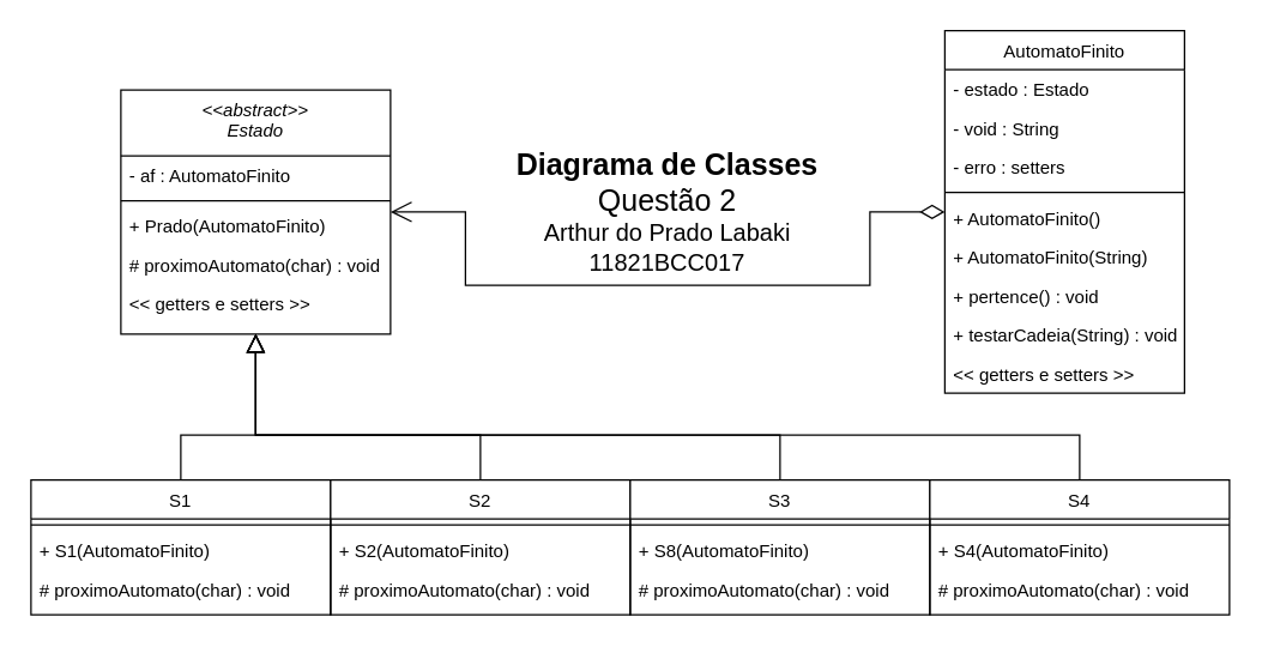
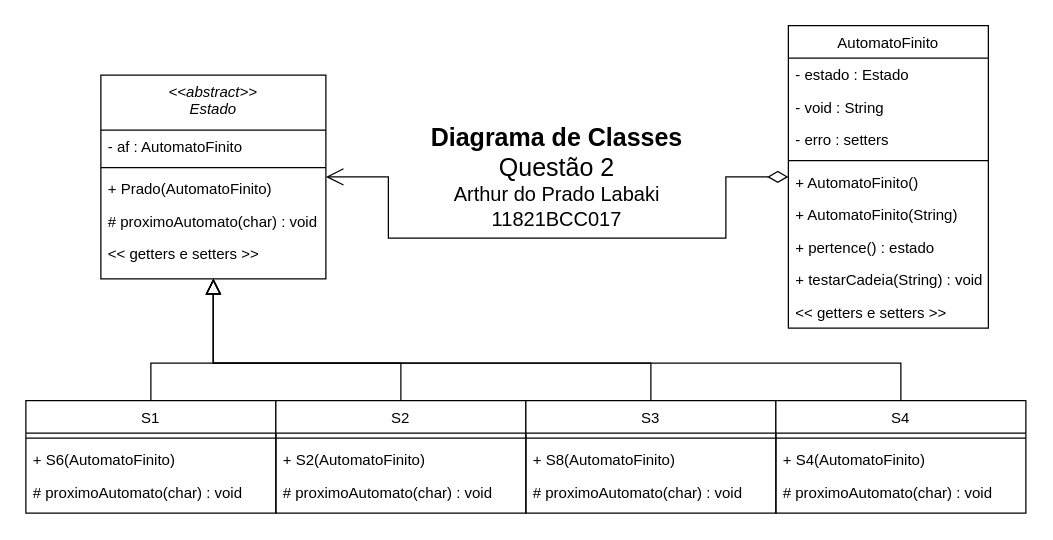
  <mxCell id="0" />
  <mxCell id="1" parent="0" />
  <mxCell id="2" value="&lt;&lt;abstract&gt;&gt;&#10;Estado" style="swimlane;fontStyle=2;align=center;verticalAlign=top;childLayout=stackLayout;horizontal=1;startSize=44;horizontalStack=0;resizeParent=1;resizeLast=0;collapsible=1;marginBottom=0;rounded=0;shadow=0;strokeWidth=1;" parent="1" vertex="1"><mxGeometry x="80" y="59.5" width="180" height="163" as="geometry"><mxRectangle x="90" y="109.5" width="160" height="26" as="alternateBounds" /></mxGeometry></mxCell>
  <mxCell id="3" value="- af : AutomatoFinito" style="text;align=left;verticalAlign=top;spacingLeft=4;spacingRight=4;overflow=hidden;rotatable=0;points=[[0,0.5],[1,0.5]];portConstraint=eastwest;" parent="2" vertex="1"><mxGeometry y="44" width="180" height="26" as="geometry" /></mxCell>
  <mxCell id="4" value="" style="line;html=1;strokeWidth=1;align=left;verticalAlign=middle;spacingTop=-1;spacingLeft=3;spacingRight=3;rotatable=0;labelPosition=right;points=[];portConstraint=eastwest;" parent="2" vertex="1"><mxGeometry y="70" width="180" height="8" as="geometry" /></mxCell>
  <mxCell id="5" value="+ Prado(AutomatoFinito)" style="text;align=left;verticalAlign=top;spacingLeft=4;spacingRight=4;overflow=hidden;rotatable=0;points=[[0,0.5],[1,0.5]];portConstraint=eastwest;" parent="2" vertex="1"><mxGeometry y="78" width="180" height="26" as="geometry" /></mxCell>
  <mxCell id="6" value="# proximoAutomato(char) : void" style="text;align=left;verticalAlign=top;spacingLeft=4;spacingRight=4;overflow=hidden;rotatable=0;points=[[0,0.5],[1,0.5]];portConstraint=eastwest;" parent="2" vertex="1"><mxGeometry y="104" width="180" height="26" as="geometry" /></mxCell>
  <mxCell id="7" value="&lt;&lt; getters e setters &gt;&gt;" style="text;align=left;verticalAlign=top;spacingLeft=4;spacingRight=4;overflow=hidden;rotatable=0;points=[[0,0.5],[1,0.5]];portConstraint=eastwest;" parent="2" vertex="1"><mxGeometry y="130" width="180" height="26" as="geometry" /></mxCell>
  <mxCell id="8" value="S1" style="swimlane;fontStyle=0;align=center;verticalAlign=top;childLayout=stackLayout;horizontal=1;startSize=26;horizontalStack=0;resizeParent=1;resizeLast=0;collapsible=1;marginBottom=0;rounded=0;shadow=0;strokeWidth=1;" parent="1" vertex="1"><mxGeometry x="20" y="320" width="200" height="90" as="geometry"><mxRectangle x="130" y="380" width="160" height="26" as="alternateBounds" /></mxGeometry></mxCell>
  <mxCell id="9" value="" style="line;html=1;strokeWidth=1;align=left;verticalAlign=middle;spacingTop=-1;spacingLeft=3;spacingRight=3;rotatable=0;labelPosition=right;points=[];portConstraint=eastwest;" parent="8" vertex="1"><mxGeometry y="26" width="200" height="8" as="geometry" /></mxCell>
- <mxCell id="10" value="+ S1(AutomatoFinito)" style="text;align=left;verticalAlign=top;spacingLeft=4;spacingRight=4;overflow=hidden;rotatable=0;points=[[0,0.5],[1,0.5]];portConstraint=eastwest;" parent="8" vertex="1"><mxGeometry y="34" width="200" height="26" as="geometry" /></mxCell>
+ <mxCell id="10" value="+ S6(AutomatoFinito)" style="text;align=left;verticalAlign=top;spacingLeft=4;spacingRight=4;overflow=hidden;rotatable=0;points=[[0,0.5],[1,0.5]];portConstraint=eastwest;" parent="8" vertex="1"><mxGeometry y="34" width="200" height="26" as="geometry" /></mxCell>
  <mxCell id="11" value="# proximoAutomato(char) : void" style="text;align=left;verticalAlign=top;spacingLeft=4;spacingRight=4;overflow=hidden;rotatable=0;points=[[0,0.5],[1,0.5]];portConstraint=eastwest;" parent="8" vertex="1"><mxGeometry y="60" width="200" height="26" as="geometry" /></mxCell>
  <mxCell id="12" value="" style="endArrow=block;endSize=10;endFill=0;shadow=0;strokeWidth=1;rounded=0;edgeStyle=elbowEdgeStyle;elbow=vertical;exitX=0.5;exitY=0;exitDx=0;exitDy=0;entryX=0.5;entryY=1;entryDx=0;entryDy=0;" parent="1" source="8" target="2" edge="1"><mxGeometry width="160" relative="1" as="geometry"><mxPoint x="120" y="410" as="sourcePoint" /><mxPoint x="150" y="120" as="targetPoint" /><Array as="points"><mxPoint x="180" y="290" /></Array></mxGeometry></mxCell>
  <mxCell id="13" value="AutomatoFinito" style="swimlane;fontStyle=0;align=center;verticalAlign=top;childLayout=stackLayout;horizontal=1;startSize=26;horizontalStack=0;resizeParent=1;resizeLast=0;collapsible=1;marginBottom=0;rounded=0;shadow=0;strokeWidth=1;" parent="1" vertex="1"><mxGeometry x="630" y="20" width="160" height="242" as="geometry"><mxRectangle x="400" y="66" width="160" height="26" as="alternateBounds" /></mxGeometry></mxCell>
  <mxCell id="14" value="- estado : Estado" style="text;align=left;verticalAlign=top;spacingLeft=4;spacingRight=4;overflow=hidden;rotatable=0;points=[[0,0.5],[1,0.5]];portConstraint=eastwest;rounded=0;shadow=0;html=0;" parent="13" vertex="1"><mxGeometry y="26" width="160" height="26" as="geometry" /></mxCell>
  <mxCell id="15" value="- void : String" style="text;align=left;verticalAlign=top;spacingLeft=4;spacingRight=4;overflow=hidden;rotatable=0;points=[[0,0.5],[1,0.5]];portConstraint=eastwest;rounded=0;shadow=0;html=0;" parent="13" vertex="1"><mxGeometry y="52" width="160" height="26" as="geometry" /></mxCell>
  <mxCell id="16" value="- erro : setters" style="text;align=left;verticalAlign=top;spacingLeft=4;spacingRight=4;overflow=hidden;rotatable=0;points=[[0,0.5],[1,0.5]];portConstraint=eastwest;rounded=0;shadow=0;html=0;" parent="13" vertex="1"><mxGeometry y="78" width="160" height="26" as="geometry" /></mxCell>
  <mxCell id="17" value="" style="line;html=1;strokeWidth=1;align=left;verticalAlign=middle;spacingTop=-1;spacingLeft=3;spacingRight=3;rotatable=0;labelPosition=right;points=[];portConstraint=eastwest;" parent="13" vertex="1"><mxGeometry y="104" width="160" height="8" as="geometry" /></mxCell>
  <mxCell id="18" value="+ AutomatoFinito()" style="text;align=left;verticalAlign=top;spacingLeft=4;spacingRight=4;overflow=hidden;rotatable=0;points=[[0,0.5],[1,0.5]];portConstraint=eastwest;" parent="13" vertex="1"><mxGeometry y="112" width="160" height="26" as="geometry" /></mxCell>
  <mxCell id="19" value="+ AutomatoFinito(String)" style="text;align=left;verticalAlign=top;spacingLeft=4;spacingRight=4;overflow=hidden;rotatable=0;points=[[0,0.5],[1,0.5]];portConstraint=eastwest;" parent="13" vertex="1"><mxGeometry y="138" width="160" height="26" as="geometry" /></mxCell>
- <mxCell id="20" value="+ pertence() : void" style="text;align=left;verticalAlign=top;spacingLeft=4;spacingRight=4;overflow=hidden;rotatable=0;points=[[0,0.5],[1,0.5]];portConstraint=eastwest;" parent="13" vertex="1"><mxGeometry y="164" width="160" height="26" as="geometry" /></mxCell>
+ <mxCell id="20" value="+ pertence() : estado" style="text;align=left;verticalAlign=top;spacingLeft=4;spacingRight=4;overflow=hidden;rotatable=0;points=[[0,0.5],[1,0.5]];portConstraint=eastwest;" parent="13" vertex="1"><mxGeometry y="164" width="160" height="26" as="geometry" /></mxCell>
  <mxCell id="21" value="+ testarCadeia(String) : void" style="text;align=left;verticalAlign=top;spacingLeft=4;spacingRight=4;overflow=hidden;rotatable=0;points=[[0,0.5],[1,0.5]];portConstraint=eastwest;" parent="13" vertex="1"><mxGeometry y="190" width="160" height="26" as="geometry" /></mxCell>
  <mxCell id="22" value="&lt;&lt; getters e setters &gt;&gt;" style="text;align=left;verticalAlign=top;spacingLeft=4;spacingRight=4;overflow=hidden;rotatable=0;points=[[0,0.5],[1,0.5]];portConstraint=eastwest;" parent="13" vertex="1"><mxGeometry y="216" width="160" height="26" as="geometry" /></mxCell>
  <mxCell id="23" value="" style="endArrow=open;html=1;endSize=12;startArrow=diamondThin;startSize=14;startFill=0;edgeStyle=orthogonalEdgeStyle;align=left;verticalAlign=bottom;rounded=0;entryX=1;entryY=0.5;entryDx=0;entryDy=0;exitX=0;exitY=0.5;exitDx=0;exitDy=0;" parent="1" source="13" target="2" edge="1"><mxGeometry x="-1" y="3" relative="1" as="geometry"><mxPoint x="340" y="0" as="sourcePoint" /><mxPoint x="310" y="60" as="targetPoint" /><Array as="points"><mxPoint x="580" y="141" /><mxPoint x="580" y="190" /><mxPoint x="310" y="190" /><mxPoint x="310" y="141" /></Array></mxGeometry></mxCell>
  <mxCell id="24" value="&lt;font&gt;&lt;b style=&quot;font-size: 20px&quot;&gt;Diagrama de Classes &lt;/b&gt;&lt;br&gt;&lt;span style=&quot;font-size: 20px&quot;&gt;Questão 2&lt;/span&gt;&lt;br&gt;&lt;/font&gt;&lt;font style=&quot;font-size: 16px&quot;&gt;Arthur do Prado Labaki&lt;br&gt;11821BCC017&lt;/font&gt;" style="text;html=1;strokeColor=none;fillColor=none;align=center;verticalAlign=middle;whiteSpace=wrap;rounded=0;" parent="1" vertex="1"><mxGeometry x="330" y="96" width="230" height="90" as="geometry" /></mxCell>
  <mxCell id="25" value="S2" style="swimlane;fontStyle=0;align=center;verticalAlign=top;childLayout=stackLayout;horizontal=1;startSize=26;horizontalStack=0;resizeParent=1;resizeLast=0;collapsible=1;marginBottom=0;rounded=0;shadow=0;strokeWidth=1;" parent="1" vertex="1"><mxGeometry x="220" y="320" width="200" height="90" as="geometry"><mxRectangle x="130" y="380" width="160" height="26" as="alternateBounds" /></mxGeometry></mxCell>
  <mxCell id="26" value="" style="line;html=1;strokeWidth=1;align=left;verticalAlign=middle;spacingTop=-1;spacingLeft=3;spacingRight=3;rotatable=0;labelPosition=right;points=[];portConstraint=eastwest;" parent="25" vertex="1"><mxGeometry y="26" width="200" height="8" as="geometry" /></mxCell>
  <mxCell id="27" value="+ S2(AutomatoFinito)" style="text;align=left;verticalAlign=top;spacingLeft=4;spacingRight=4;overflow=hidden;rotatable=0;points=[[0,0.5],[1,0.5]];portConstraint=eastwest;" parent="25" vertex="1"><mxGeometry y="34" width="200" height="26" as="geometry" /></mxCell>
  <mxCell id="28" value="# proximoAutomato(char) : void" style="text;align=left;verticalAlign=top;spacingLeft=4;spacingRight=4;overflow=hidden;rotatable=0;points=[[0,0.5],[1,0.5]];portConstraint=eastwest;" parent="25" vertex="1"><mxGeometry y="60" width="200" height="26" as="geometry" /></mxCell>
  <mxCell id="29" value="S3" style="swimlane;fontStyle=0;align=center;verticalAlign=top;childLayout=stackLayout;horizontal=1;startSize=26;horizontalStack=0;resizeParent=1;resizeLast=0;collapsible=1;marginBottom=0;rounded=0;shadow=0;strokeWidth=1;" parent="1" vertex="1"><mxGeometry x="420" y="320" width="200" height="90" as="geometry"><mxRectangle x="130" y="380" width="160" height="26" as="alternateBounds" /></mxGeometry></mxCell>
  <mxCell id="30" value="" style="line;html=1;strokeWidth=1;align=left;verticalAlign=middle;spacingTop=-1;spacingLeft=3;spacingRight=3;rotatable=0;labelPosition=right;points=[];portConstraint=eastwest;" parent="29" vertex="1"><mxGeometry y="26" width="200" height="8" as="geometry" /></mxCell>
  <mxCell id="31" value="+ S8(AutomatoFinito)" style="text;align=left;verticalAlign=top;spacingLeft=4;spacingRight=4;overflow=hidden;rotatable=0;points=[[0,0.5],[1,0.5]];portConstraint=eastwest;" parent="29" vertex="1"><mxGeometry y="34" width="200" height="26" as="geometry" /></mxCell>
  <mxCell id="32" value="# proximoAutomato(char) : void" style="text;align=left;verticalAlign=top;spacingLeft=4;spacingRight=4;overflow=hidden;rotatable=0;points=[[0,0.5],[1,0.5]];portConstraint=eastwest;" parent="29" vertex="1"><mxGeometry y="60" width="200" height="26" as="geometry" /></mxCell>
  <mxCell id="33" value="S4" style="swimlane;fontStyle=0;align=center;verticalAlign=top;childLayout=stackLayout;horizontal=1;startSize=26;horizontalStack=0;resizeParent=1;resizeLast=0;collapsible=1;marginBottom=0;rounded=0;shadow=0;strokeWidth=1;" parent="1" vertex="1"><mxGeometry x="620" y="320" width="200" height="90" as="geometry"><mxRectangle x="130" y="380" width="160" height="26" as="alternateBounds" /></mxGeometry></mxCell>
  <mxCell id="34" value="" style="line;html=1;strokeWidth=1;align=left;verticalAlign=middle;spacingTop=-1;spacingLeft=3;spacingRight=3;rotatable=0;labelPosition=right;points=[];portConstraint=eastwest;" parent="33" vertex="1"><mxGeometry y="26" width="200" height="8" as="geometry" /></mxCell>
  <mxCell id="35" value="+ S4(AutomatoFinito)" style="text;align=left;verticalAlign=top;spacingLeft=4;spacingRight=4;overflow=hidden;rotatable=0;points=[[0,0.5],[1,0.5]];portConstraint=eastwest;" parent="33" vertex="1"><mxGeometry y="34" width="200" height="26" as="geometry" /></mxCell>
  <mxCell id="36" value="# proximoAutomato(char) : void" style="text;align=left;verticalAlign=top;spacingLeft=4;spacingRight=4;overflow=hidden;rotatable=0;points=[[0,0.5],[1,0.5]];portConstraint=eastwest;" parent="33" vertex="1"><mxGeometry y="60" width="200" height="26" as="geometry" /></mxCell>
  <mxCell id="37" value="" style="endArrow=block;endSize=10;endFill=0;shadow=0;strokeWidth=1;rounded=0;edgeStyle=elbowEdgeStyle;elbow=vertical;exitX=0.5;exitY=0;exitDx=0;exitDy=0;entryX=0.5;entryY=1;entryDx=0;entryDy=0;" parent="1" source="25" target="2" edge="1"><mxGeometry width="160" relative="1" as="geometry"><mxPoint x="130" y="330" as="sourcePoint" /><mxPoint x="180" y="233" as="targetPoint" /><Array as="points"><mxPoint x="260" y="290" /></Array></mxGeometry></mxCell>
  <mxCell id="38" value="" style="endArrow=block;endSize=10;endFill=0;shadow=0;strokeWidth=1;rounded=0;edgeStyle=elbowEdgeStyle;elbow=vertical;exitX=0.5;exitY=0;exitDx=0;exitDy=0;entryX=0.5;entryY=1;entryDx=0;entryDy=0;" parent="1" source="29" target="2" edge="1"><mxGeometry width="160" relative="1" as="geometry"><mxPoint x="140" y="340" as="sourcePoint" /><mxPoint x="180" y="243" as="targetPoint" /><Array as="points"><mxPoint x="370" y="290" /></Array></mxGeometry></mxCell>
  <mxCell id="39" value="" style="endArrow=block;endSize=10;endFill=0;shadow=0;strokeWidth=1;rounded=0;edgeStyle=elbowEdgeStyle;elbow=vertical;exitX=0.5;exitY=0;exitDx=0;exitDy=0;entryX=0.5;entryY=1;entryDx=0;entryDy=0;" parent="1" source="33" target="2" edge="1"><mxGeometry width="160" relative="1" as="geometry"><mxPoint x="150" y="350" as="sourcePoint" /><mxPoint x="180" y="253" as="targetPoint" /><Array as="points"><mxPoint x="220" y="290" /></Array></mxGeometry></mxCell>
